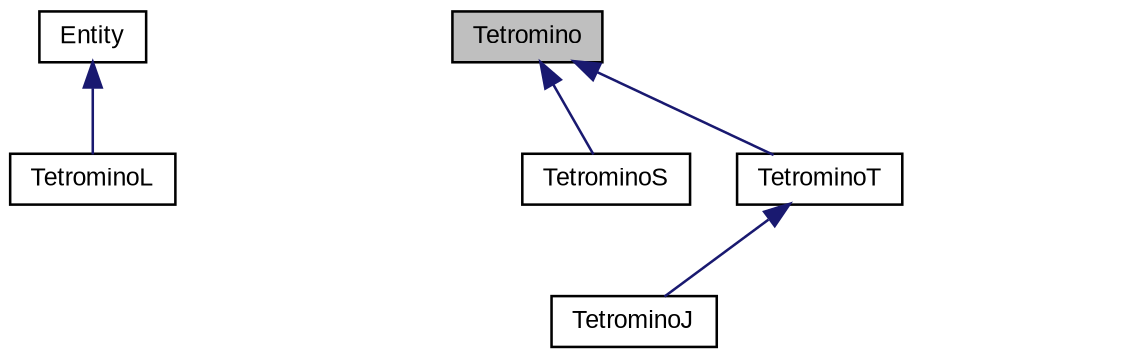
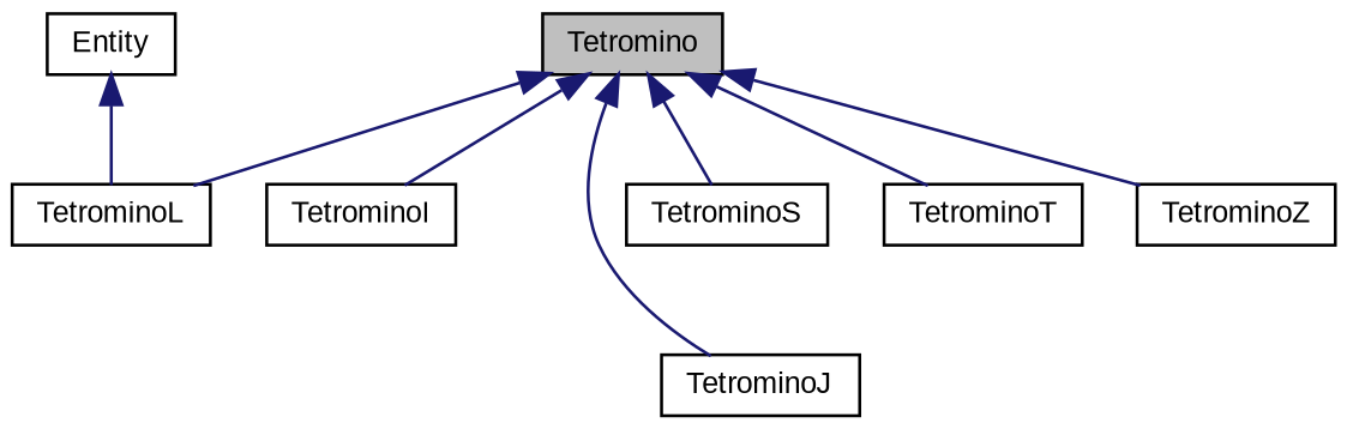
  digraph {
    fontname="Liberation Sans"
    node [color=black fillcolor=white fontname="Liberation Sans" fontsize=10 shape=record style=filled]
    edge [color=midnightblue dir=back fontname="Liberation Sans" fontsize=10 labelfontname=Helvetica labelfontsize=10 style=solid]
    n1 [fillcolor=grey75 fontcolor=black height=0.2 label=Tetromino width=0.4]
+   n2 [height=0.2 label=TetrominoI width=0.4]
    n3 [height=0.2 label=TetrominoJ width=0.4]
    n4 [height=0.2 label=TetrominoL width=0.4]
    n5 [height=0.2 label=TetrominoS width=0.4]
    n6 [height=0.2 label=TetrominoT width=0.4]
+   n7 [height=0.2 label=TetrominoZ width=0.4]
    n8 [height=0.2 label=Entity width=0.4]
-   n6 -> n3
+   n1 -> n2
+   n1 -> n3
+   n1 -> n4
    n1 -> n5
    n1 -> n6
+   n1 -> n7
    n8 -> n4
  }
